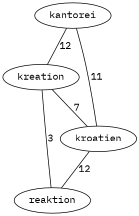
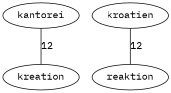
  graph {
    fontname="IBM Plex Mono"
    node [fontname="IBM Plex Mono"]
    edge [fontname="IBM Plex Mono"]
    kantorei
    kreation
    kroatien
    reaktion
    kantorei -- kreation [label=12]
-   kantorei -- kroatien [label=11]
-   kreation -- kroatien [label=7]
-   kreation -- reaktion [label=3]
    kroatien -- reaktion [label=12]
  }
